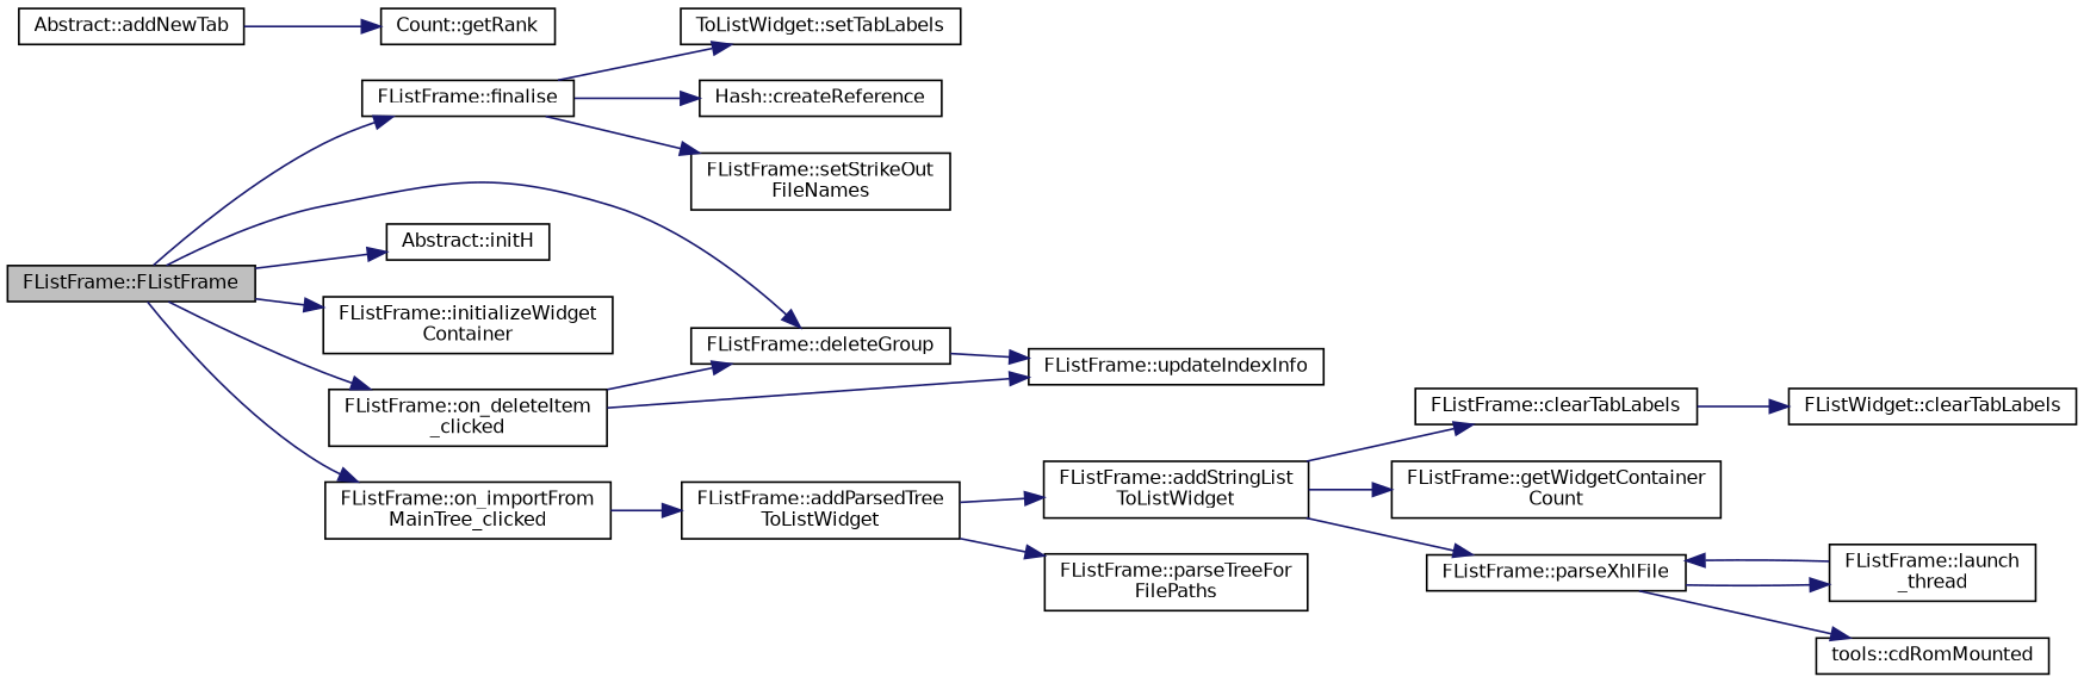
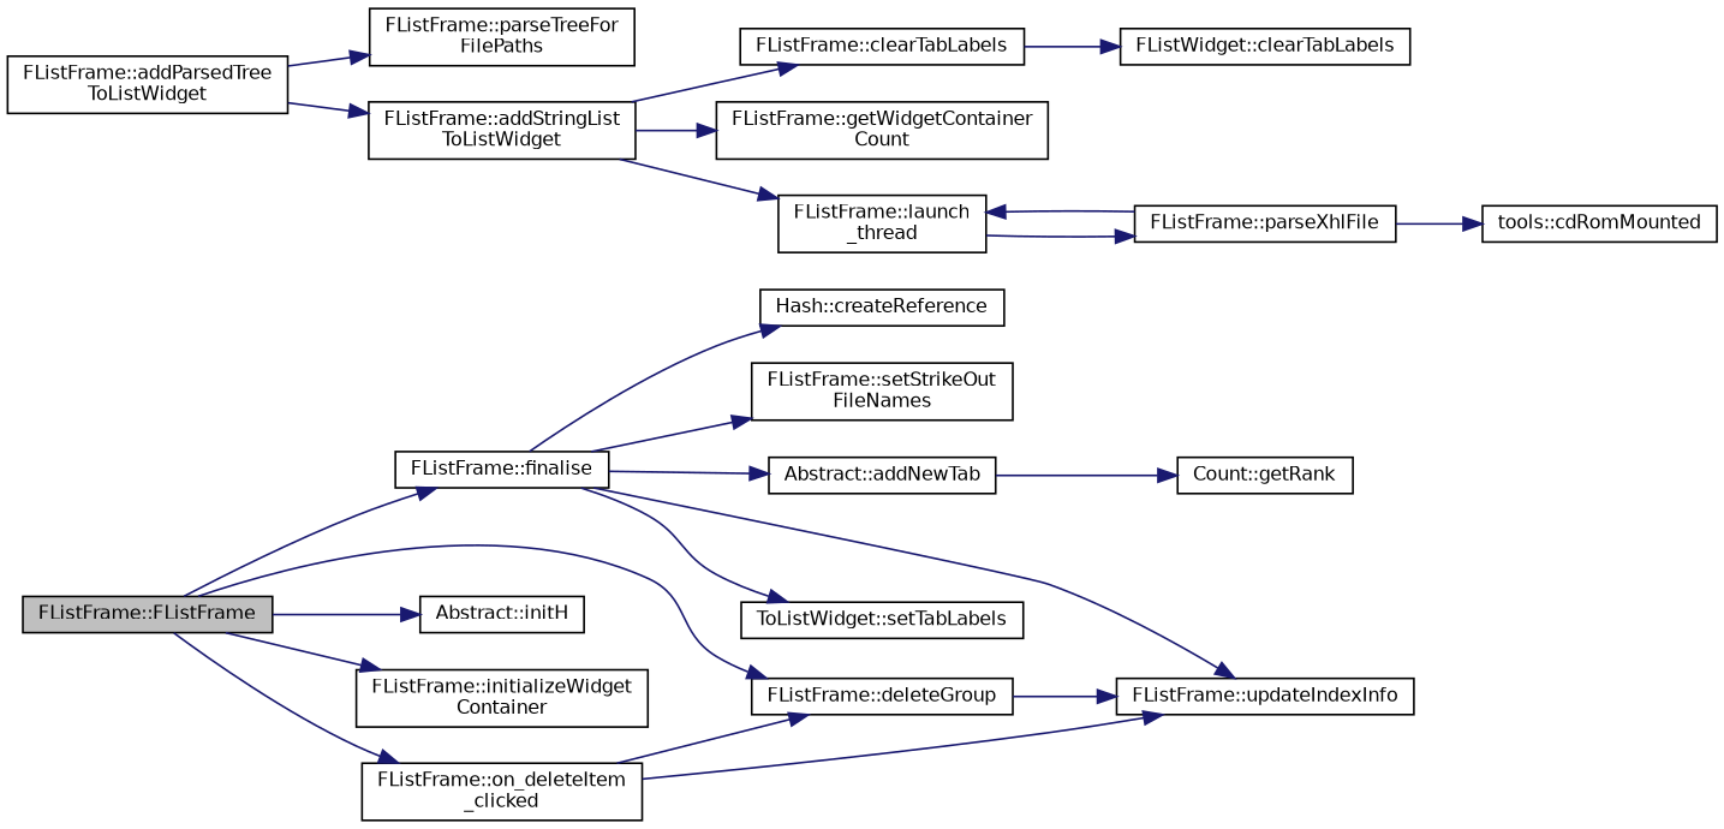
  digraph {
    rankdir=LR
    node [color=black fillcolor=white fontname=Helvetica fontsize=10 shape=record style=filled]
    edge [color=midnightblue fontname=Helvetica fontsize=10 labelfontname=Helvetica labelfontsize=10 style=solid]
    n1 [fillcolor=grey75 fontcolor=black height=0.2 label="FListFrame::FListFrame" width=0.4]
    n2 [height=0.2 label="FListFrame::deleteGroup" width=0.4]
    n3 [height=0.2 label="FListFrame::finalise" width=0.4]
    n4 [height=0.2 label="Abstract::initH" width=0.4]
    n5 [height=0.2 label="FListFrame::initializeWidget\lContainer" width=0.4]
    n6 [height=0.2 label="FListFrame::on_deleteItem\l_clicked" width=0.4]
-   n7 [height=0.2 label="FListFrame::on_importFrom\lMainTree_clicked" width=0.4]
    n8 [height=0.2 label="FListFrame::updateIndexInfo" width=0.4]
    n9 [height=0.2 label="Abstract::addNewTab" width=0.4]
    n10 [height=0.2 label="ToListWidget::setTabLabels" width=0.4]
    n11 [height=0.2 label="Hash::createReference" width=0.4]
    n12 [height=0.2 label="FListFrame::setStrikeOut\lFileNames" width=0.4]
    n13 [height=0.2 label="FListFrame::addParsedTree\lToListWidget" width=0.4]
    n14 [height=0.2 label="Count::getRank" width=0.4]
    n15 [height=0.2 label="FListFrame::parseTreeFor\lFilePaths" width=0.4]
    n16 [height=0.2 label="FListFrame::addStringList\lToListWidget" width=0.4]
    n17 [height=0.2 label="FListFrame::clearTabLabels" width=0.4]
    n18 [height=0.2 label="FListFrame::getWidgetContainer\lCount" width=0.4]
    n19 [height=0.2 label="FListFrame::parseXhlFile" width=0.4]
    n20 [height=0.2 label="FListWidget::clearTabLabels" width=0.4]
    n21 [height=0.2 label="tools::cdRomMounted" width=0.4]
    n22 [height=0.2 label="FListFrame::launch\l_thread" width=0.4]
    n1 -> n2
    n1 -> n3
    n1 -> n4
    n1 -> n5
    n1 -> n6
-   n1 -> n7
    n2 -> n8
+   n3 -> n8
+   n3 -> n9
    n3 -> n10
    n3 -> n11
    n3 -> n12
    n6 -> n2
    n6 -> n8
-   n7 -> n13
    n9 -> n14
    n13 -> n15
    n13 -> n16
    n16 -> n17
    n16 -> n18
-   n16 -> n19
+   n16 -> n22
    n17 -> n20
    n19 -> n21
    n19 -> n22
    n22 -> n19
  }
